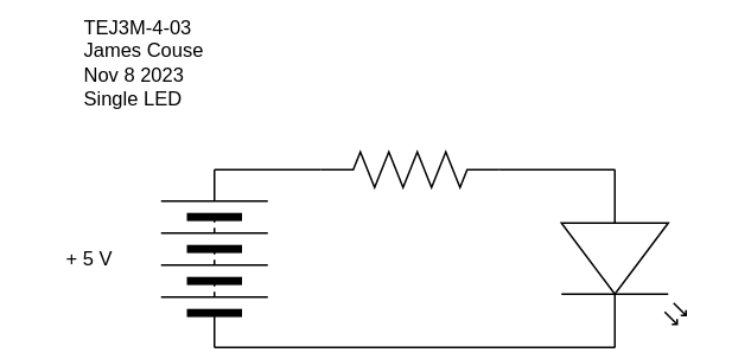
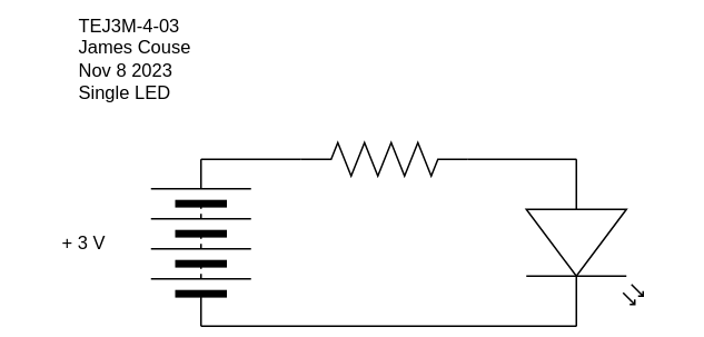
  <mxCell id="0" />
  <mxCell id="1" parent="0" />
  <mxCell id="2" style="edgeStyle=none;shape=connector;rounded=0;html=1;exitX=1;exitY=0.5;exitDx=0;exitDy=0;entryX=0;entryY=0.5;entryDx=0;entryDy=0;entryPerimeter=0;labelBackgroundColor=default;strokeColor=default;fontFamily=Helvetica;fontSize=11;fontColor=default;endArrow=none;endFill=0;" edge="1" parent="1" source="3" target="5"><mxGeometry relative="1" as="geometry" /></mxCell>
  <mxCell id="3" value="" style="pointerEvents=1;verticalLabelPosition=bottom;shadow=0;dashed=0;align=center;html=1;verticalAlign=top;shape=mxgraph.electrical.miscellaneous.batteryStack;rotation=-90;" vertex="1" parent="1"><mxGeometry x="70" y="115" width="100" height="60" as="geometry" /></mxCell>
  <mxCell id="4" style="edgeStyle=none;shape=connector;rounded=0;html=1;exitX=1;exitY=0.5;exitDx=0;exitDy=0;exitPerimeter=0;entryX=0;entryY=0.57;entryDx=0;entryDy=0;entryPerimeter=0;labelBackgroundColor=default;strokeColor=default;fontFamily=Helvetica;fontSize=11;fontColor=default;endArrow=none;endFill=0;" edge="1" parent="1" source="5" target="7"><mxGeometry relative="1" as="geometry" /></mxCell>
  <mxCell id="5" value="" style="pointerEvents=1;verticalLabelPosition=bottom;shadow=0;dashed=0;align=center;html=1;verticalAlign=top;shape=mxgraph.electrical.resistors.resistor_2;" vertex="1" parent="1"><mxGeometry x="180" y="85" width="100" height="20" as="geometry" /></mxCell>
  <mxCell id="6" style="edgeStyle=none;shape=connector;rounded=0;html=1;exitX=1;exitY=0.57;exitDx=0;exitDy=0;exitPerimeter=0;entryX=0;entryY=0.5;entryDx=0;entryDy=0;labelBackgroundColor=default;strokeColor=default;fontFamily=Helvetica;fontSize=11;fontColor=default;endArrow=none;endFill=0;" edge="1" parent="1" source="7" target="3"><mxGeometry relative="1" as="geometry" /></mxCell>
  <mxCell id="7" value="" style="verticalLabelPosition=bottom;shadow=0;dashed=0;align=center;html=1;verticalAlign=top;shape=mxgraph.electrical.opto_electronics.led_2;pointerEvents=1;rotation=90;" vertex="1" parent="1"><mxGeometry x="300" y="110" width="100" height="70" as="geometry" /></mxCell>
- <mxCell id="8" value="+ 5 V" style="text;strokeColor=none;align=center;fillColor=none;html=1;verticalAlign=middle;whiteSpace=wrap;rounded=0;fontFamily=Helvetica;fontSize=11;fontColor=default;" vertex="1" parent="1"><mxGeometry x="20" y="130" width="60" height="30" as="geometry" /></mxCell>
+ <mxCell id="8" value="+ 3 V" style="text;strokeColor=none;align=center;fillColor=none;html=1;verticalAlign=middle;whiteSpace=wrap;rounded=0;fontFamily=Helvetica;fontSize=11;fontColor=default;" vertex="1" parent="1"><mxGeometry x="20" y="130" width="60" height="30" as="geometry" /></mxCell>
  <mxCell id="9" value="TEJ3M-4-03&lt;br&gt;James Couse&lt;br&gt;Nov 8 2023&lt;br&gt;Single LED" style="text;strokeColor=none;align=left;fillColor=none;html=1;verticalAlign=middle;whiteSpace=wrap;rounded=0;fontFamily=Helvetica;fontSize=11;fontColor=default;" vertex="1" parent="1"><mxGeometry x="45" y="20" width="120" height="30" as="geometry" /></mxCell>
